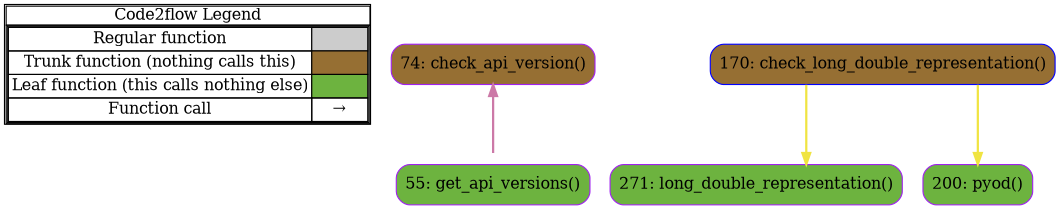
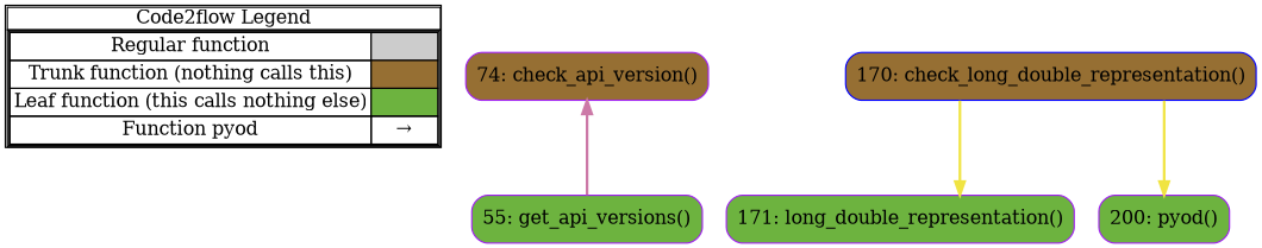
  digraph {
    concentrate=true
    rankdir=TB
    splines=ortho
    node [shape=rect color=purple fillcolor="#6db33f" style="rounded,filled"]
    edge [color="#F0E442" penwidth=2]
-   n1 [label=<         <table cellspacing="0" cellpadding="0" border="1"><tr><td>Code2flow Legend</td></tr><tr><td>         <table cellspacing="0">         <tr><td>Regular function</td><td width="50px" bgcolor='#cccccc'></td></tr>         <tr><td>Trunk function (nothing calls this)</td><td bgcolor='#966F33'></td></tr>         <tr><td>Leaf function (this calls nothing else)</td><td bgcolor='#6db33f'></td></tr>         <tr><td>Function call</td><td><font color='black'>&#8594;</font></td></tr>         </table></td></tr></table>         > margin=0 shape=none color="" fillcolor="" style=""]
+   n1 [label=<         <table cellspacing="0" cellpadding="0" border="1"><tr><td>Code2flow Legend</td></tr><tr><td>         <table cellspacing="0">         <tr><td>Regular function</td><td width="50px" bgcolor='#cccccc'></td></tr>         <tr><td>Trunk function (nothing calls this)</td><td bgcolor='#966F33'></td></tr>         <tr><td>Leaf function (this calls nothing else)</td><td bgcolor='#6db33f'></td></tr>         <tr><td>Function pyod</td><td><font color='black'>&#8594;</font></td></tr>         </table></td></tr></table>         > margin=0 shape=none color="" fillcolor="" style=""]
    n2 [fillcolor="#966F33" label="74: check_api_version()"]
    n3 [color=blue fillcolor="#966F33" label="170: check_long_double_representation()"]
    n4 [label="55: get_api_versions()"]
-   n5 [label="271: long_double_representation()"]
+   n5 [label="171: long_double_representation()"]
    n6 [label="200: pyod()"]
    subgraph sub_1 {
      label=legend
      rank=min
      n1
    }
    subgraph sub_2 {
      label="File: numpy.core.setup_common"
      style=dotted
      n2
      n3
      n4
      n5
      n6
    }
-   n2 -> n4 [color="#CC79A7"]
+   n4 -> n2 [color="#CC79A7"]
    n3 -> n5
    n3 -> n6
  }
